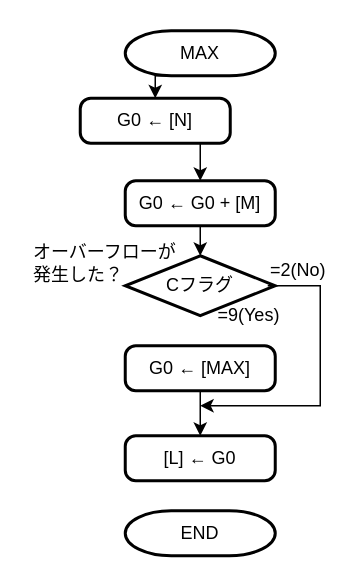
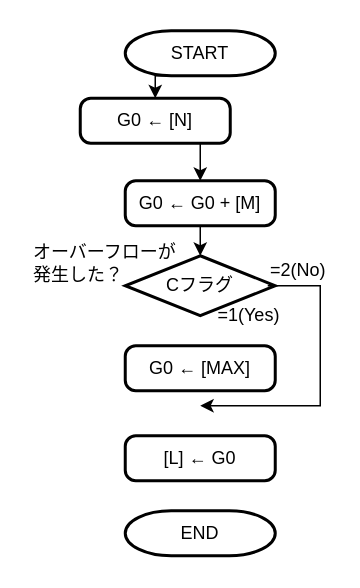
  <mxCell id="0" />
  <mxCell id="1" parent="0" />
  <mxCell id="2" style="edgeStyle=orthogonalEdgeStyle;rounded=0;orthogonalLoop=1;jettySize=auto;html=1;exitX=0.5;exitY=1;exitDx=0;exitDy=0;exitPerimeter=0;entryX=0.5;entryY=0;entryDx=0;entryDy=0;" parent="1" source="3" target="5" edge="1"><mxGeometry relative="1" as="geometry" /></mxCell>
- <mxCell id="3" value="MAX" style="strokeWidth=2;html=1;shape=mxgraph.flowchart.terminator;whiteSpace=wrap;" parent="1" vertex="1"><mxGeometry x="83" y="20" width="100" height="30" as="geometry" /></mxCell>
+ <mxCell id="3" value="START" style="strokeWidth=2;html=1;shape=mxgraph.flowchart.terminator;whiteSpace=wrap;" parent="1" vertex="1"><mxGeometry x="83" y="20" width="100" height="30" as="geometry" /></mxCell>
  <mxCell id="4" style="edgeStyle=orthogonalEdgeStyle;rounded=0;orthogonalLoop=1;jettySize=auto;html=1;exitX=0.5;exitY=1;exitDx=0;exitDy=0;entryX=0.5;entryY=0;entryDx=0;entryDy=0;" parent="1" source="5" target="7" edge="1"><mxGeometry relative="1" as="geometry" /></mxCell>
  <mxCell id="5" value="G0 ← [N]" style="rounded=1;whiteSpace=wrap;html=1;absoluteArcSize=1;arcSize=14;strokeWidth=2;" parent="1" vertex="1"><mxGeometry x="53" y="65" width="100" height="30" as="geometry" /></mxCell>
  <mxCell id="6" style="edgeStyle=orthogonalEdgeStyle;rounded=0;orthogonalLoop=1;jettySize=auto;html=1;exitX=0.5;exitY=1;exitDx=0;exitDy=0;entryX=0.5;entryY=0;entryDx=0;entryDy=0;entryPerimeter=0;" parent="1" source="7" target="8" edge="1"><mxGeometry relative="1" as="geometry" /></mxCell>
  <mxCell id="7" value="G0 ← G0 + [M]" style="rounded=1;whiteSpace=wrap;html=1;absoluteArcSize=1;arcSize=14;strokeWidth=2;" parent="1" vertex="1"><mxGeometry x="83" y="120" width="100" height="30" as="geometry" /></mxCell>
  <mxCell id="8" value="Cフラグ" style="strokeWidth=2;html=1;shape=mxgraph.flowchart.decision;whiteSpace=wrap;" parent="1" vertex="1"><mxGeometry x="83" y="170" width="100" height="40" as="geometry" /></mxCell>
  <mxCell id="9" style="edgeStyle=orthogonalEdgeStyle;rounded=0;orthogonalLoop=1;jettySize=auto;html=1;exitX=0;exitY=1;exitDx=0;exitDy=0;" parent="1" source="10" edge="1"><mxGeometry relative="1" as="geometry"><mxPoint x="133" y="270" as="targetPoint" /><Array as="points"><mxPoint x="213" y="190" /><mxPoint x="213" y="270" /></Array></mxGeometry></mxCell>
  <mxCell id="10" value="=2(No)" style="text;html=1;strokeColor=none;fillColor=none;align=left;verticalAlign=middle;whiteSpace=wrap;rounded=0;" parent="1" vertex="1"><mxGeometry x="178" y="170" width="40" height="20" as="geometry" /></mxCell>
- <mxCell id="11" style="edgeStyle=orthogonalEdgeStyle;rounded=0;orthogonalLoop=1;jettySize=auto;html=1;exitX=0.5;exitY=1;exitDx=0;exitDy=0;entryX=0.5;entryY=0;entryDx=0;entryDy=0;" parent="1" source="12" target="13" edge="1"><mxGeometry relative="1" as="geometry" /></mxCell>
  <mxCell id="12" value="G0 ← [MAX]" style="rounded=1;whiteSpace=wrap;html=1;absoluteArcSize=1;arcSize=14;strokeWidth=2;" parent="1" vertex="1"><mxGeometry x="83" y="230" width="100" height="30" as="geometry" /></mxCell>
  <mxCell id="13" value="[L] ← G0" style="rounded=1;whiteSpace=wrap;html=1;absoluteArcSize=1;arcSize=14;strokeWidth=2;" parent="1" vertex="1"><mxGeometry x="83" y="290" width="100" height="30" as="geometry" /></mxCell>
  <mxCell id="14" value="END" style="strokeWidth=2;html=1;shape=mxgraph.flowchart.terminator;whiteSpace=wrap;" parent="1" vertex="1"><mxGeometry x="83" y="340" width="100" height="30" as="geometry" /></mxCell>
- <mxCell id="15" value="=9(Yes)" style="text;html=1;strokeColor=none;fillColor=none;align=left;verticalAlign=middle;whiteSpace=wrap;rounded=0;" parent="1" vertex="1"><mxGeometry x="143" y="200" width="50" height="20" as="geometry" /></mxCell>
+ <mxCell id="15" value="=1(Yes)" style="text;html=1;strokeColor=none;fillColor=none;align=left;verticalAlign=middle;whiteSpace=wrap;rounded=0;" parent="1" vertex="1"><mxGeometry x="143" y="200" width="50" height="20" as="geometry" /></mxCell>
  <mxCell id="16" value="オーバーフローが発生した？" style="text;html=1;strokeColor=none;fillColor=none;align=left;verticalAlign=middle;whiteSpace=wrap;rounded=0;" parent="1" vertex="1"><mxGeometry x="20" y="165" width="100" height="20" as="geometry" /></mxCell>
